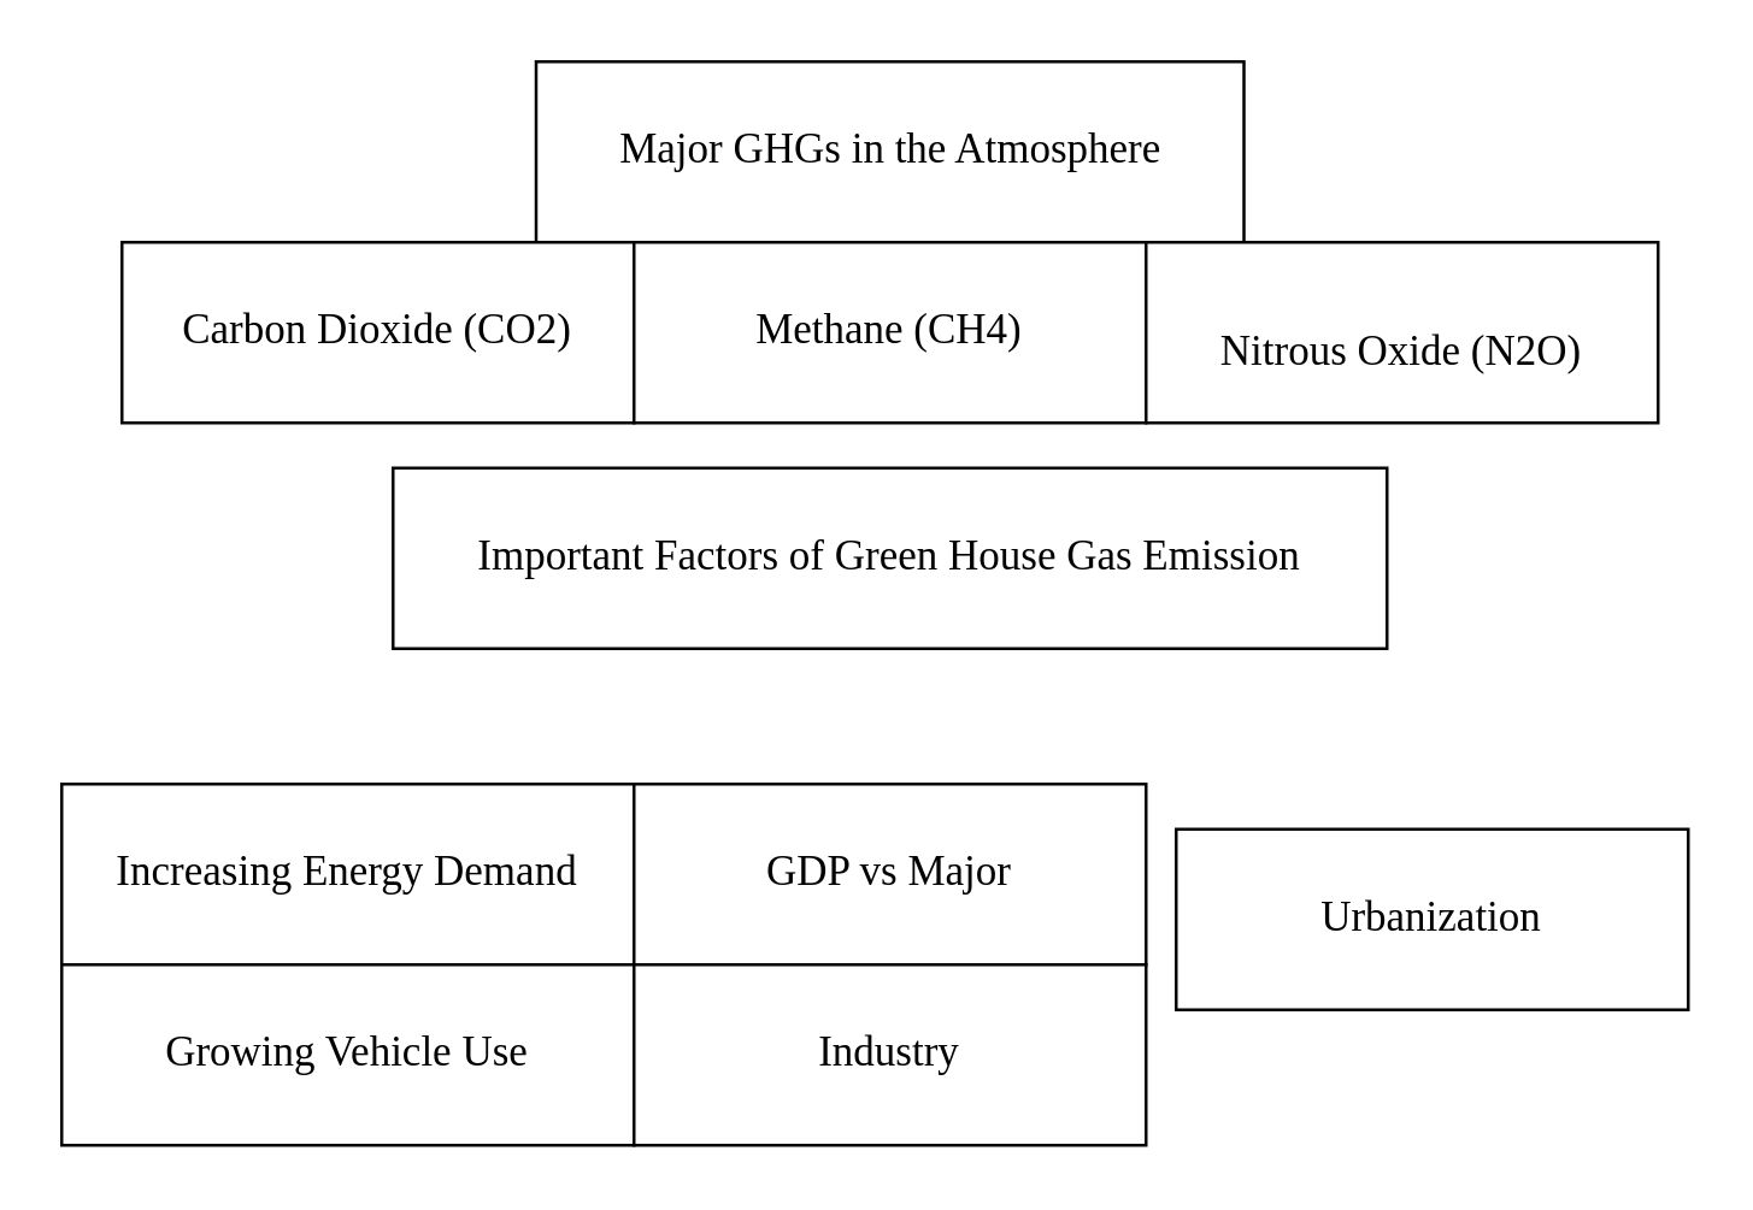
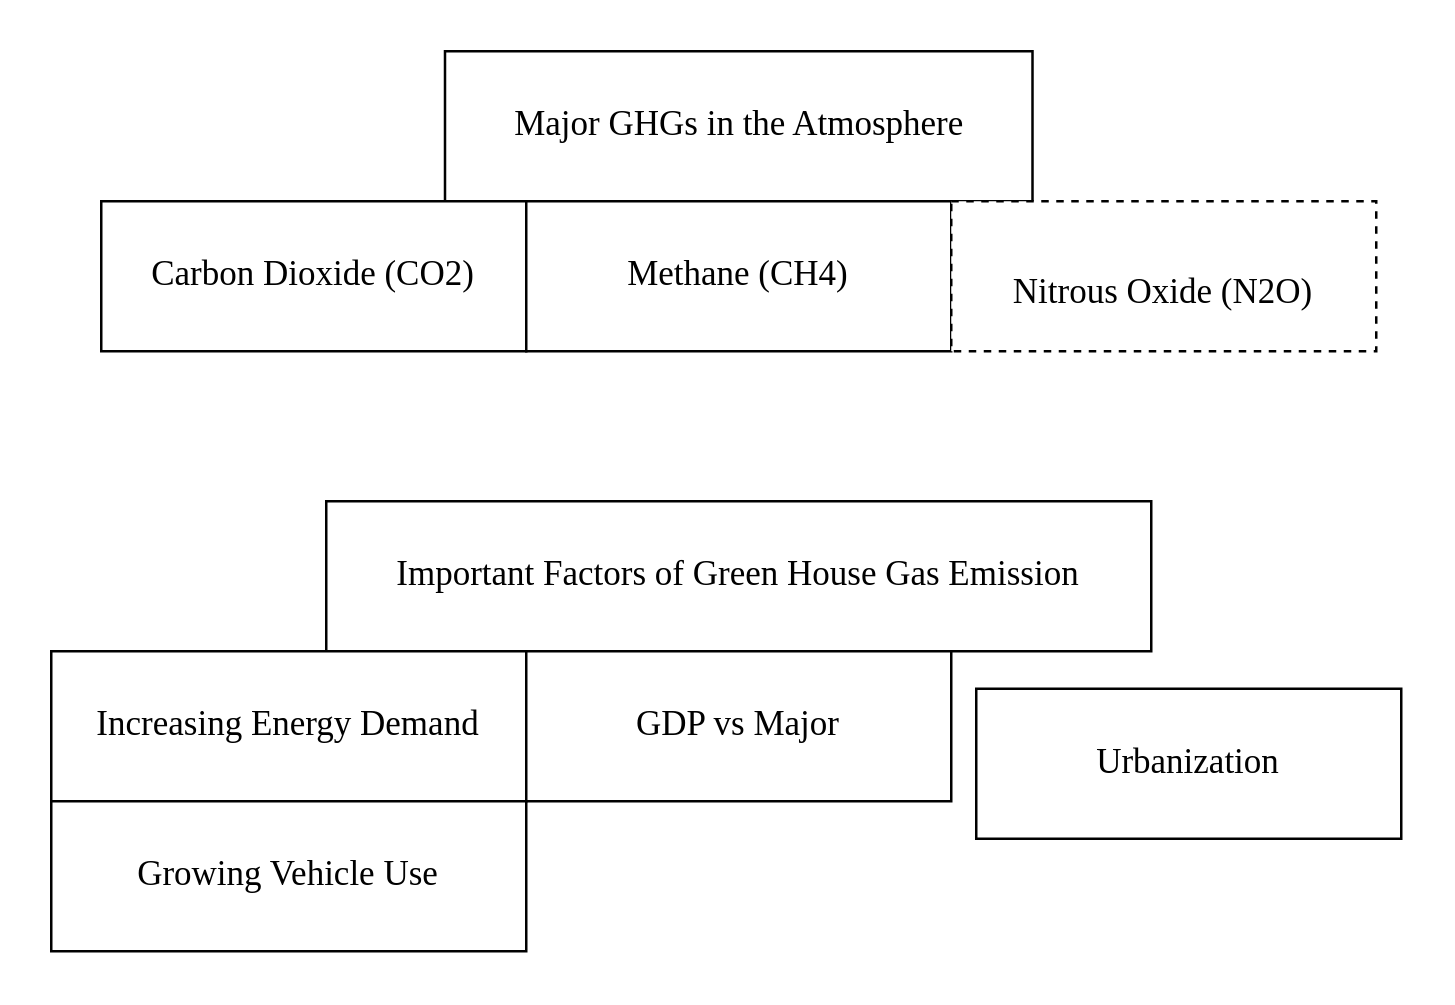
  <mxCell id="0" />
  <mxCell id="1" parent="0" />
  <mxCell id="2" value="&lt;span style=&quot;font-family: Georgia, &amp;quot;Times New Roman&amp;quot;, Times, serif; font-size: 14px; text-align: left;&quot;&gt;Major GHGs in the Atmosphere&lt;/span&gt;" style="rounded=0;whiteSpace=wrap;html=1;" vertex="1" parent="1"><mxGeometry x="177.5" y="20" width="235" height="60" as="geometry" /></mxCell>
  <mxCell id="3" value="&lt;span style=&quot;font-family: Georgia, &amp;quot;Times New Roman&amp;quot;, Times, serif; font-size: 14px; text-align: left;&quot;&gt;Carbon Dioxide (CO2)&lt;/span&gt;" style="rounded=0;whiteSpace=wrap;html=1;" vertex="1" parent="1"><mxGeometry x="40" y="80" width="170" height="60" as="geometry" /></mxCell>
  <mxCell id="4" value="&lt;span style=&quot;font-family: Georgia, &amp;quot;Times New Roman&amp;quot;, Times, serif; font-size: 14px; text-align: left;&quot;&gt;Methane (CH4)&lt;/span&gt;" style="rounded=0;whiteSpace=wrap;html=1;" vertex="1" parent="1"><mxGeometry x="210" y="80" width="170" height="60" as="geometry" /></mxCell>
- <mxCell id="5" value="&lt;br&gt;&lt;span style=&quot;color: rgb(0, 0, 0); font-family: Georgia, &amp;quot;Times New Roman&amp;quot;, Times, serif; font-size: 14px; font-style: normal; font-variant-ligatures: normal; font-variant-caps: normal; font-weight: 400; letter-spacing: normal; orphans: 2; text-align: left; text-indent: 0px; text-transform: none; widows: 2; word-spacing: 0px; -webkit-text-stroke-width: 0px; white-space: normal; text-decoration-thickness: initial; text-decoration-style: initial; text-decoration-color: initial; display: inline !important; float: none;&quot;&gt;Nitrous Oxide (N2O)&lt;/span&gt;" style="rounded=0;whiteSpace=wrap;html=1;" vertex="1" parent="1"><mxGeometry x="380" y="80" width="170" height="60" as="geometry" /></mxCell>
- <mxCell id="6" value="&lt;span style=&quot;font-family: Georgia, &amp;quot;Times New Roman&amp;quot;, Times, serif; font-size: 14px; text-align: left;&quot;&gt;Important Factors of Green House Gas Emission&lt;/span&gt;" style="rounded=0;whiteSpace=wrap;html=1;" vertex="1" parent="1"><mxGeometry x="130" y="155" width="330" height="60" as="geometry" /></mxCell>
+ <mxCell id="5" value="&lt;br&gt;&lt;span style=&quot;color: rgb(0, 0, 0); font-family: Georgia, &amp;quot;Times New Roman&amp;quot;, Times, serif; font-size: 14px; font-style: normal; font-variant-ligatures: normal; font-variant-caps: normal; font-weight: 400; letter-spacing: normal; orphans: 2; text-align: left; text-indent: 0px; text-transform: none; widows: 2; word-spacing: 0px; -webkit-text-stroke-width: 0px; white-space: normal; text-decoration-thickness: initial; text-decoration-style: initial; text-decoration-color: initial; display: inline !important; float: none;&quot;&gt;Nitrous Oxide (N2O)&lt;/span&gt;" style="rounded=0;whiteSpace=wrap;html=1;dashed=1;" vertex="1" parent="1"><mxGeometry x="380" y="80" width="170" height="60" as="geometry" /></mxCell>
+ <mxCell id="6" value="&lt;span style=&quot;font-family: Georgia, &amp;quot;Times New Roman&amp;quot;, Times, serif; font-size: 14px; text-align: left;&quot;&gt;Important Factors of Green House Gas Emission&lt;/span&gt;" style="rounded=0;whiteSpace=wrap;html=1;" vertex="1" parent="1"><mxGeometry x="130" y="200" width="330" height="60" as="geometry" /></mxCell>
  <mxCell id="7" value="&lt;span style=&quot;font-family: Georgia, &amp;quot;Times New Roman&amp;quot;, Times, serif; font-size: 14px; text-align: left;&quot;&gt;Increasing Energy Demand&lt;/span&gt;" style="rounded=0;whiteSpace=wrap;html=1;" vertex="1" parent="1"><mxGeometry x="20" y="260" width="190" height="60" as="geometry" /></mxCell>
  <mxCell id="8" value="&lt;span style=&quot;font-family: Georgia, &amp;quot;Times New Roman&amp;quot;, Times, serif; font-size: 14px; text-align: left;&quot;&gt;GDP vs Major&lt;/span&gt;" style="rounded=0;whiteSpace=wrap;html=1;" vertex="1" parent="1"><mxGeometry x="210" y="260" width="170" height="60" as="geometry" /></mxCell>
  <mxCell id="9" value="&lt;span style=&quot;font-family: Georgia, &amp;quot;Times New Roman&amp;quot;, Times, serif; font-size: 14px; text-align: left;&quot;&gt;Urbanization&lt;/span&gt;" style="rounded=0;whiteSpace=wrap;html=1;" vertex="1" parent="1"><mxGeometry x="390" y="275" width="170" height="60" as="geometry" /></mxCell>
  <mxCell id="10" value="&lt;span style=&quot;font-family: Georgia, &amp;quot;Times New Roman&amp;quot;, Times, serif; font-size: 14px; text-align: left;&quot;&gt;Growing Vehicle Use&lt;/span&gt;" style="rounded=0;whiteSpace=wrap;html=1;" vertex="1" parent="1"><mxGeometry x="20" y="320" width="190" height="60" as="geometry" /></mxCell>
- <mxCell id="11" value="&lt;span style=&quot;font-family: Georgia, &amp;quot;Times New Roman&amp;quot;, Times, serif; font-size: 14px; text-align: left;&quot;&gt;Industry&lt;/span&gt;" style="rounded=0;whiteSpace=wrap;html=1;" vertex="1" parent="1"><mxGeometry x="210" y="320" width="170" height="60" as="geometry" /></mxCell>
